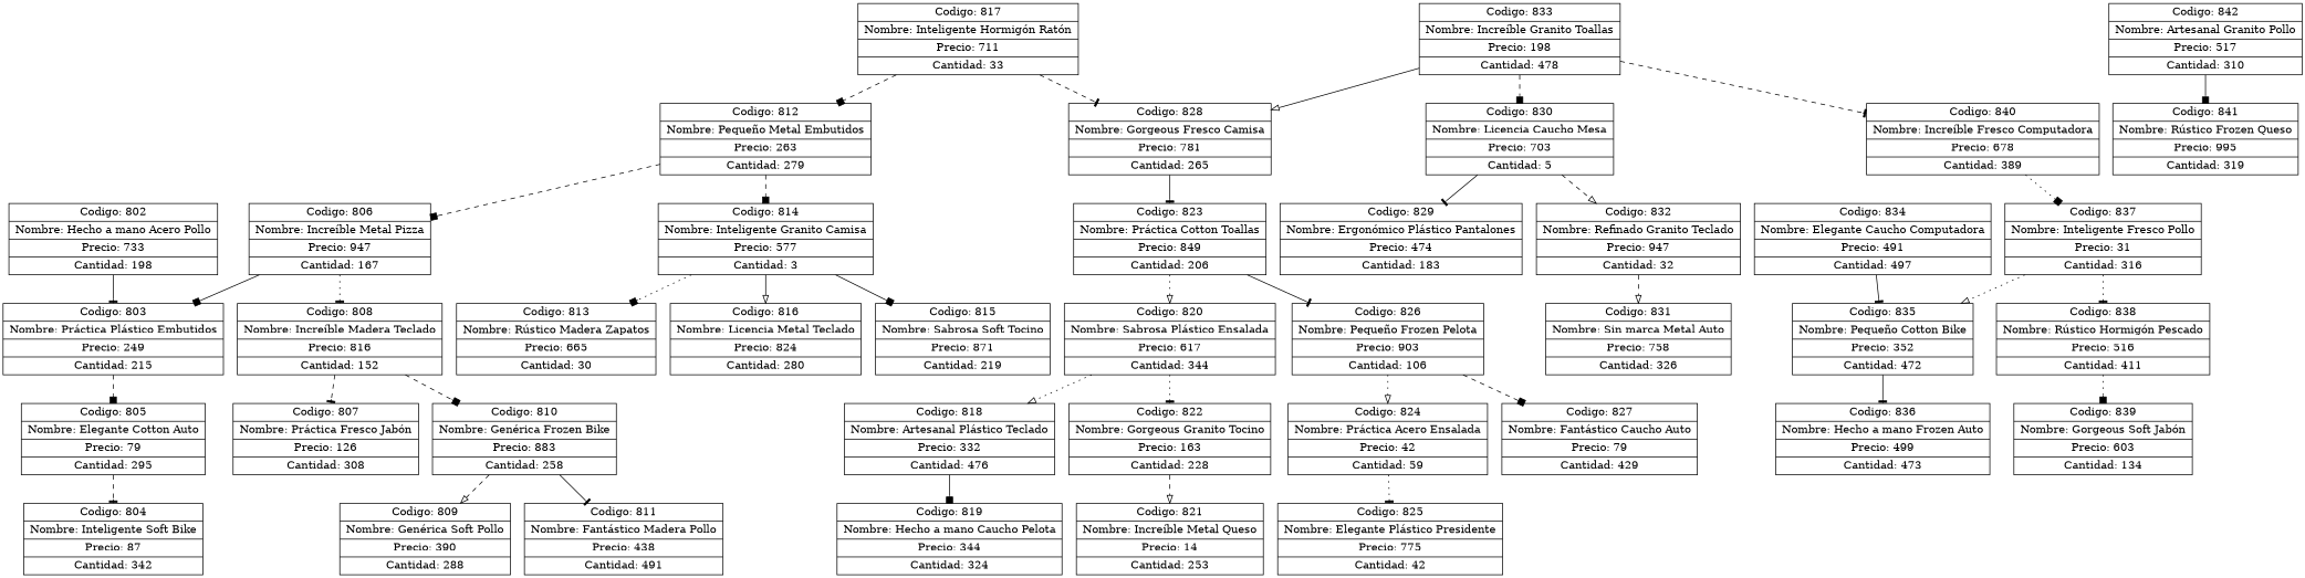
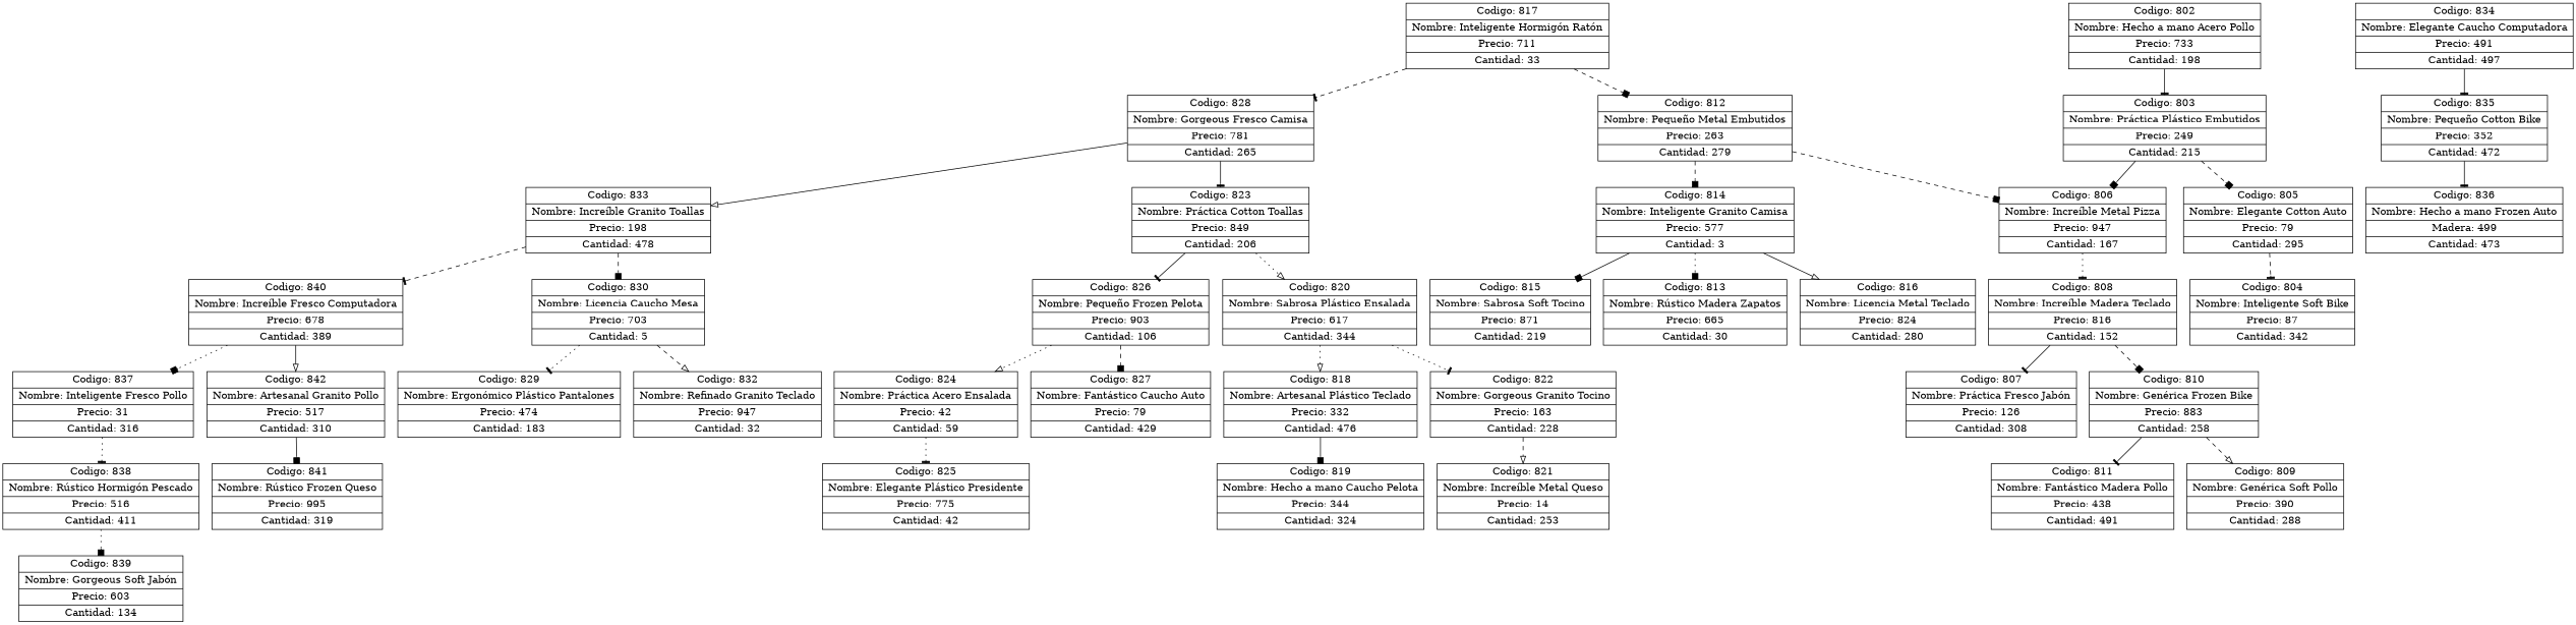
  digraph {
    node [shape=record]
    edge [arrowhead=tee style=dashed]
    n1 [label="{ Codigo: 817 | Nombre: Inteligente Hormigón Ratón | Precio: 711 | Cantidad: 33}"]
    n2 [label="{ Codigo: 812 | Nombre: Pequeño Metal Embutidos | Precio: 263 | Cantidad: 279}"]
    n3 [label="{ Codigo: 828 | Nombre: Gorgeous Fresco Camisa | Precio: 781 | Cantidad: 265}"]
    n4 [label="{ Codigo: 806 | Nombre: Increíble Metal Pizza | Precio: 947 | Cantidad: 167}"]
    n5 [label="{ Codigo: 814 | Nombre: Inteligente Granito Camisa | Precio: 577 | Cantidad: 3}"]
    n6 [label="{ Codigo: 823 | Nombre: Práctica Cotton Toallas | Precio: 849 | Cantidad: 206}"]
    n7 [label="{ Codigo: 833 | Nombre: Increíble Granito Toallas | Precio: 198 | Cantidad: 478}"]
    n8 [label="{ Codigo: 803 | Nombre: Práctica Plástico Embutidos | Precio: 249 | Cantidad: 215}"]
    n9 [label="{ Codigo: 808 | Nombre: Increíble Madera Teclado | Precio: 816 | Cantidad: 152}"]
    n10 [label="{ Codigo: 813 | Nombre: Rústico Madera Zapatos | Precio: 665 | Cantidad: 30}"]
    n11 [label="{ Codigo: 816 | Nombre: Licencia Metal Teclado | Precio: 824 | Cantidad: 280}"]
    n12 [label="{ Codigo: 815 | Nombre: Sabrosa Soft Tocino | Precio: 871 | Cantidad: 219}"]
    n13 [label="{ Codigo: 805 | Nombre: Elegante Cotton Auto | Precio: 79 | Cantidad: 295}"]
    n14 [label="{ Codigo: 807 | Nombre: Práctica Fresco Jabón | Precio: 126 | Cantidad: 308}"]
    n15 [label="{ Codigo: 810 | Nombre: Genérica Frozen Bike | Precio: 883 | Cantidad: 258}"]
    n16 [label="{ Codigo: 802 | Nombre: Hecho a mano Acero Pollo | Precio: 733 | Cantidad: 198}"]
    n17 [label="{ Codigo: 804 | Nombre: Inteligente Soft Bike | Precio: 87 | Cantidad: 342}"]
    n18 [label="{ Codigo: 809 | Nombre: Genérica Soft Pollo | Precio: 390 | Cantidad: 288}"]
    n19 [label="{ Codigo: 811 | Nombre: Fantástico Madera Pollo | Precio: 438 | Cantidad: 491}"]
    n20 [label="{ Codigo: 820 | Nombre: Sabrosa Plástico Ensalada | Precio: 617 | Cantidad: 344}"]
    n21 [label="{ Codigo: 826 | Nombre: Pequeño Frozen Pelota | Precio: 903 | Cantidad: 106}"]
    n22 [label="{ Codigo: 830 | Nombre: Licencia Caucho Mesa | Precio: 703 | Cantidad: 5}"]
    n23 [label="{ Codigo: 840 | Nombre: Increíble Fresco Computadora | Precio: 678 | Cantidad: 389}"]
    n24 [label="{ Codigo: 818 | Nombre: Artesanal Plástico Teclado | Precio: 332 | Cantidad: 476}"]
    n25 [label="{ Codigo: 822 | Nombre: Gorgeous Granito Tocino | Precio: 163 | Cantidad: 228}"]
    n26 [label="{ Codigo: 824 | Nombre: Práctica Acero Ensalada | Precio: 42 | Cantidad: 59}"]
    n27 [label="{ Codigo: 827 | Nombre: Fantástico Caucho Auto | Precio: 79 | Cantidad: 429}"]
    n28 [label="{ Codigo: 819 | Nombre: Hecho a mano Caucho Pelota | Precio: 344 | Cantidad: 324}"]
    n29 [label="{ Codigo: 821 | Nombre: Increíble Metal Queso | Precio: 14 | Cantidad: 253}"]
    n30 [label="{ Codigo: 825 | Nombre: Elegante Plástico Presidente | Precio: 775 | Cantidad: 42}"]
    n31 [label="{ Codigo: 829 | Nombre: Ergonómico Plástico Pantalones | Precio: 474 | Cantidad: 183}"]
    n32 [label="{ Codigo: 832 | Nombre: Refinado Granito Teclado | Precio: 947 | Cantidad: 32}"]
    n33 [label="{ Codigo: 837 | Nombre: Inteligente Fresco Pollo | Precio: 31 | Cantidad: 316}"]
    n34 [label="{ Codigo: 842 | Nombre: Artesanal Granito Pollo | Precio: 517 | Cantidad: 310}"]
-   n35 [label="{ Codigo: 831 | Nombre: Sin marca Metal Auto | Precio: 758 | Cantidad: 326}"]
    n36 [label="{ Codigo: 835 | Nombre: Pequeño Cotton Bike | Precio: 352 | Cantidad: 472}"]
    n37 [label="{ Codigo: 838 | Nombre: Rústico Hormigón Pescado | Precio: 516 | Cantidad: 411}"]
    n38 [label="{ Codigo: 841 | Nombre: Rústico Frozen Queso | Precio: 995 | Cantidad: 319}"]
-   n39 [label="{ Codigo: 836 | Nombre: Hecho a mano Frozen Auto | Precio: 499 | Cantidad: 473}"]
+   n39 [label="{ Codigo: 836 | Nombre: Hecho a mano Frozen Auto | Madera: 499 | Cantidad: 473}"]
    n40 [label="{ Codigo: 839 | Nombre: Gorgeous Soft Jabón | Precio: 603 | Cantidad: 134}"]
    n41 [label="{ Codigo: 834 | Nombre: Elegante Caucho Computadora | Precio: 491 | Cantidad: 497}"]
    n1 -> n2 [arrowhead=box]
    n1 -> n3
    n2 -> n4 [arrowhead=box]
    n2 -> n5 [arrowhead=box]
    n3 -> n6 [style=solid]
-   n7 -> n3 [arrowhead=onormal style=solid]
-   n4 -> n8 [arrowhead=box style=solid]
+   n3 -> n7 [arrowhead=onormal style=solid]
+   n8 -> n4 [arrowhead=box style=solid]
    n4 -> n9 [style=dotted]
    n5 -> n10 [arrowhead=box style=dotted]
    n5 -> n11 [arrowhead=onormal style=solid]
    n5 -> n12 [arrowhead=box style=solid]
    n6 -> n20 [arrowhead=onormal style=dotted]
    n6 -> n21 [style=solid]
    n7 -> n22 [arrowhead=box]
    n7 -> n23
    n8 -> n13 [arrowhead=box]
-   n9 -> n14
+   n9 -> n14 [style=solid]
    n9 -> n15 [arrowhead=box]
    n13 -> n17
    n15 -> n18 [arrowhead=onormal]
    n15 -> n19 [style=solid]
    n16 -> n8 [style=solid]
    n20 -> n24 [arrowhead=onormal style=dotted]
    n20 -> n25 [style=dotted]
    n21 -> n26 [arrowhead=onormal style=dotted]
    n21 -> n27 [arrowhead=box]
-   n22 -> n31 [style=solid]
+   n22 -> n31 [style=dotted]
    n22 -> n32 [arrowhead=onormal]
    n23 -> n33 [arrowhead=box style=dotted]
+   n23 -> n34 [arrowhead=onormal style=solid]
    n24 -> n28 [arrowhead=box style=solid]
    n25 -> n29 [arrowhead=onormal]
    n26 -> n30 [style=dotted]
-   n32 -> n35 [arrowhead=onormal]
-   n33 -> n36 [arrowhead=onormal style=dotted]
    n33 -> n37 [style=dotted]
    n34 -> n38 [arrowhead=box style=solid]
    n36 -> n39 [style=solid]
    n37 -> n40 [arrowhead=box style=dotted]
    n41 -> n36 [style=solid]
  }
